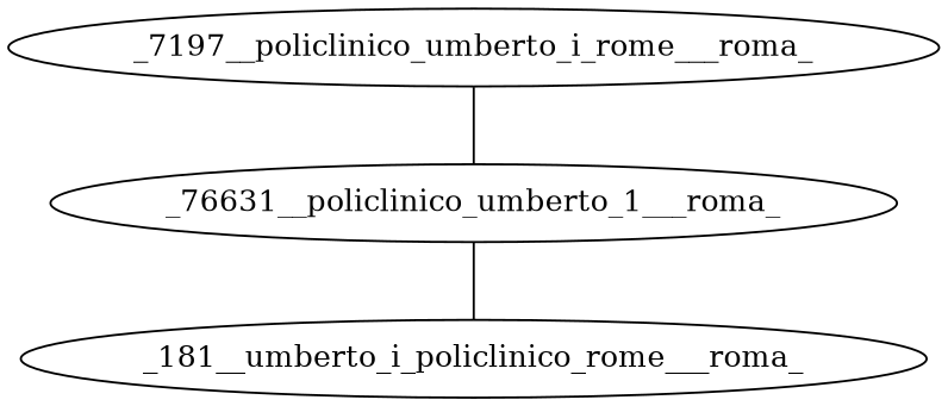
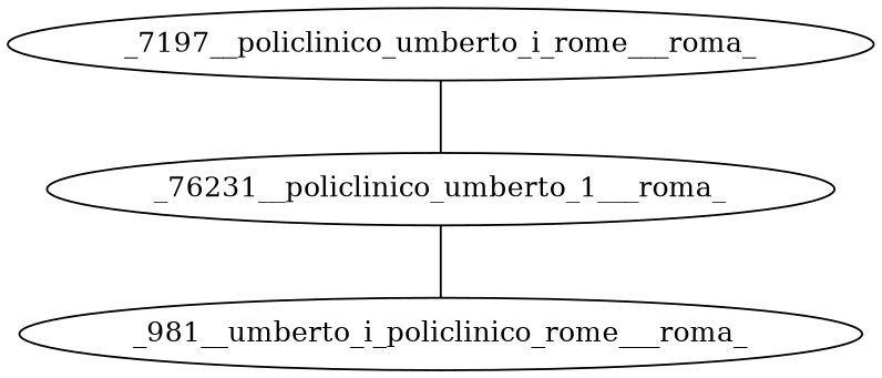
  graph {
    _7197__policlinico_umberto_i_rome___roma_
-   _76231__policlinico_umberto_1___roma_ [label=_76631__policlinico_umberto_1___roma_]
-   _181__umberto_i_policlinico_rome___roma_
+   _76231__policlinico_umberto_1___roma_
+   _181__umberto_i_policlinico_rome___roma_ [label=_981__umberto_i_policlinico_rome___roma_]
    _7197__policlinico_umberto_i_rome___roma_ -- _76231__policlinico_umberto_1___roma_
    _76231__policlinico_umberto_1___roma_ -- _181__umberto_i_policlinico_rome___roma_
  }
